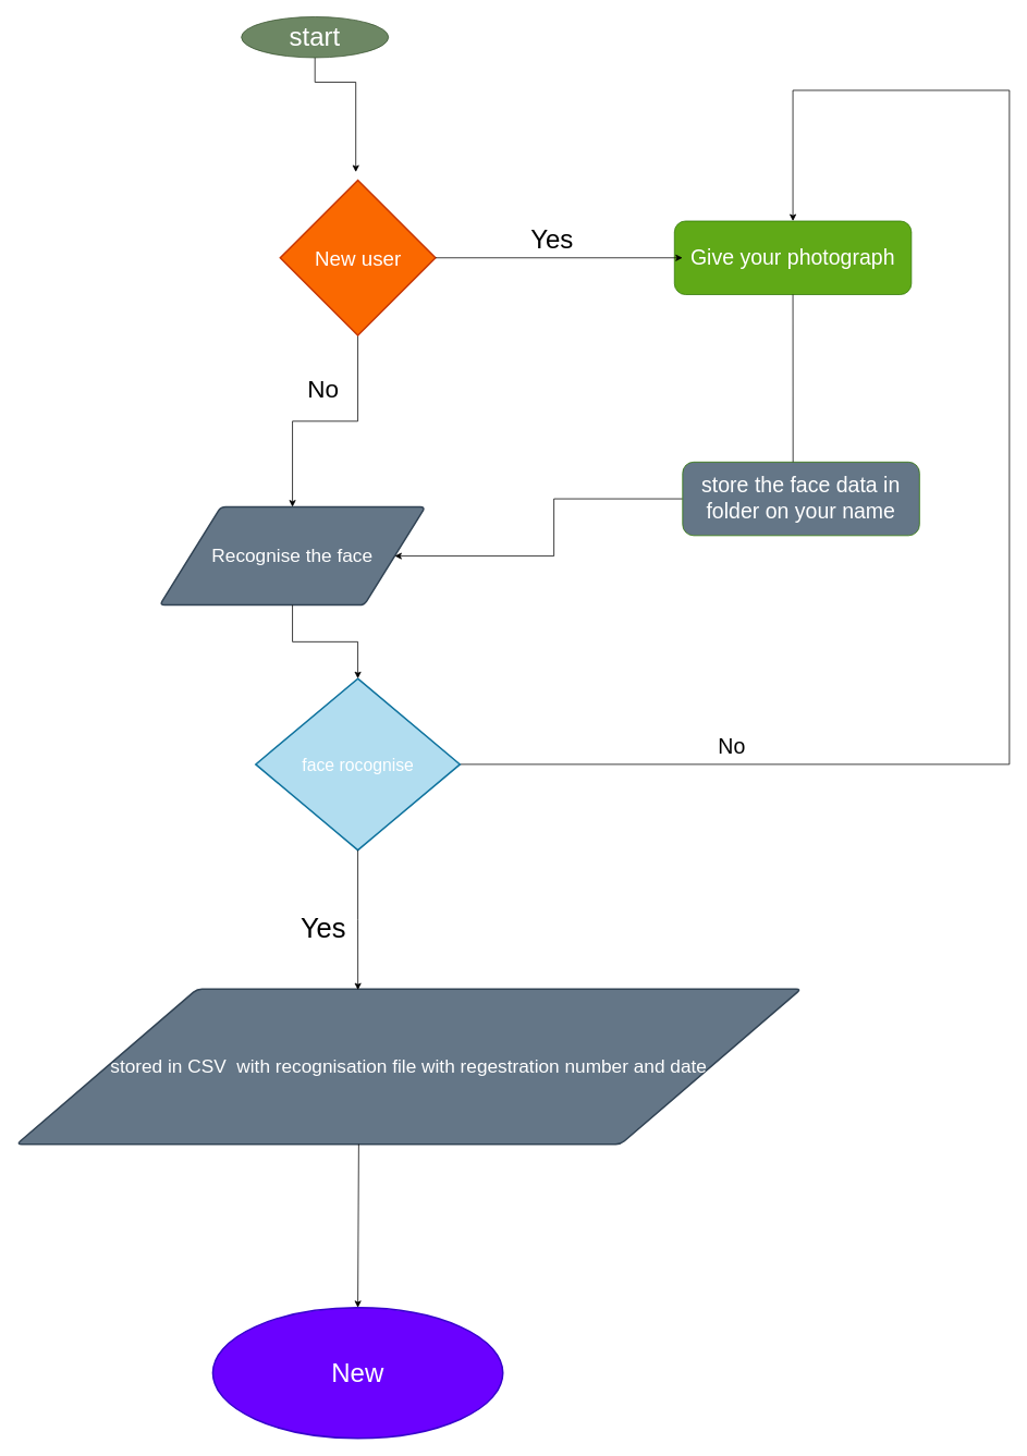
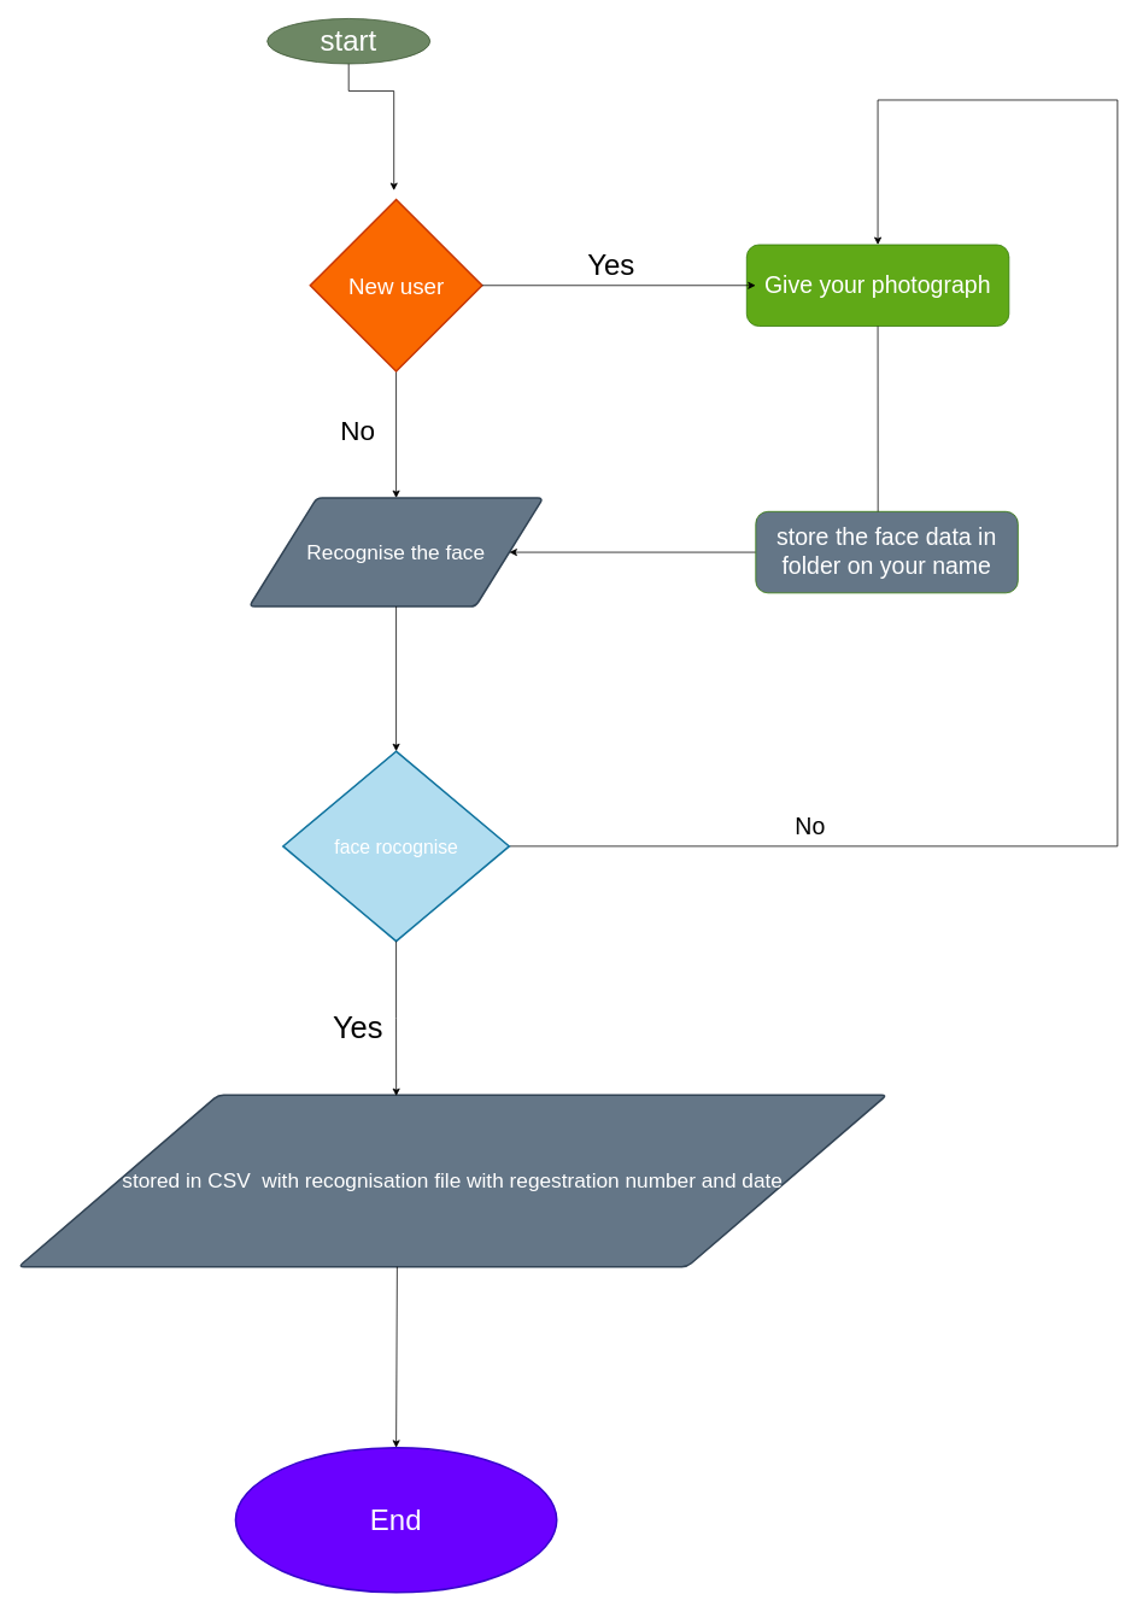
  <mxCell id="0" />
  <mxCell id="1" parent="0" />
  <mxCell id="2" style="edgeStyle=orthogonalEdgeStyle;rounded=0;orthogonalLoop=1;jettySize=auto;html=1;exitX=0.5;exitY=1;exitDx=0;exitDy=0;" edge="1" parent="1" source="3"><mxGeometry relative="1" as="geometry"><mxPoint x="435" y="210" as="targetPoint" /><Array as="points"><mxPoint x="435" y="100" /></Array></mxGeometry></mxCell>
  <mxCell id="3" value="start" style="ellipse;whiteSpace=wrap;html=1;fontSize=32;fillColor=#6d8764;fontColor=#ffffff;strokeColor=#3A5431;" vertex="1" parent="1"><mxGeometry x="295" y="20" width="180" height="50" as="geometry" /></mxCell>
  <mxCell id="4" style="edgeStyle=orthogonalEdgeStyle;rounded=0;orthogonalLoop=1;jettySize=auto;html=1;exitX=0.5;exitY=1;exitDx=0;exitDy=0;exitPerimeter=0;entryX=0.5;entryY=0;entryDx=0;entryDy=0;" edge="1" parent="1" source="5" target="6"><mxGeometry relative="1" as="geometry" /></mxCell>
  <mxCell id="5" value="New user" style="strokeWidth=2;html=1;shape=mxgraph.flowchart.decision;whiteSpace=wrap;fontSize=25;fillColor=#fa6800;fontColor=#FFFFFF;strokeColor=#C73500;" vertex="1" parent="1"><mxGeometry x="342.5" y="220" width="190" height="190" as="geometry" /></mxCell>
- <mxCell id="6" value="Recognise the face" style="shape=parallelogram;html=1;strokeWidth=2;perimeter=parallelogramPerimeter;whiteSpace=wrap;rounded=1;arcSize=12;size=0.23;fontSize=23;fillColor=#647687;fontColor=#ffffff;strokeColor=#314354;" vertex="1" parent="1"><mxGeometry x="195" y="620" width="325" height="120" as="geometry" /></mxCell>
+ <mxCell id="6" value="Recognise the face" style="shape=parallelogram;html=1;strokeWidth=2;perimeter=parallelogramPerimeter;whiteSpace=wrap;rounded=1;arcSize=12;size=0.23;fontSize=23;fillColor=#647687;fontColor=#ffffff;strokeColor=#314354;" vertex="1" parent="1"><mxGeometry x="275" y="550" width="325" height="120" as="geometry" /></mxCell>
  <mxCell id="7" style="edgeStyle=orthogonalEdgeStyle;rounded=0;orthogonalLoop=1;jettySize=auto;html=1;exitX=1;exitY=0.5;exitDx=0;exitDy=0;exitPerimeter=0;entryX=0.5;entryY=0;entryDx=0;entryDy=0;" edge="1" parent="1" source="8" target="11"><mxGeometry relative="1" as="geometry"><mxPoint x="885" y="110" as="targetPoint" /><Array as="points"><mxPoint x="1235" y="935" /><mxPoint x="1235" y="110" /><mxPoint x="970" y="110" /></Array></mxGeometry></mxCell>
  <mxCell id="8" value="face rocognise" style="strokeWidth=2;html=1;shape=mxgraph.flowchart.decision;whiteSpace=wrap;fillColor=#b1ddf0;strokeColor=#10739e;fontSize=21;fontColor=#FFFFFF;" vertex="1" parent="1"><mxGeometry x="312.5" y="830" width="250" height="210" as="geometry" /></mxCell>
  <mxCell id="9" value="stored in CSV&amp;nbsp; with recognisation file with regestration number and date" style="shape=parallelogram;html=1;strokeWidth=2;perimeter=parallelogramPerimeter;whiteSpace=wrap;rounded=1;arcSize=12;size=0.23;fontSize=23;fillColor=#647687;fontColor=#ffffff;strokeColor=#314354;" vertex="1" parent="1"><mxGeometry x="20" y="1210" width="960" height="190" as="geometry" /></mxCell>
- <mxCell id="10" value="New" style="strokeWidth=2;html=1;shape=mxgraph.flowchart.start_1;whiteSpace=wrap;fontSize=32;fillColor=#6a00ff;fontColor=#ffffff;strokeColor=#3700CC;" vertex="1" parent="1"><mxGeometry x="260" y="1600" width="355" height="160" as="geometry" /></mxCell>
+ <mxCell id="10" value="End" style="strokeWidth=2;html=1;shape=mxgraph.flowchart.start_1;whiteSpace=wrap;fontSize=32;fillColor=#6a00ff;fontColor=#ffffff;strokeColor=#3700CC;" vertex="1" parent="1"><mxGeometry x="260" y="1600" width="355" height="160" as="geometry" /></mxCell>
  <mxCell id="11" value="Give your photograph" style="rounded=1;whiteSpace=wrap;html=1;fillColor=#60a917;fontColor=#ffffff;strokeColor=#2D7600;fontSize=26;" vertex="1" parent="1"><mxGeometry x="825" y="270" width="290" height="90" as="geometry" /></mxCell>
  <mxCell id="12" style="edgeStyle=orthogonalEdgeStyle;rounded=0;orthogonalLoop=1;jettySize=auto;html=1;exitX=0;exitY=0.5;exitDx=0;exitDy=0;" edge="1" parent="1" source="13" target="6"><mxGeometry relative="1" as="geometry" /></mxCell>
  <mxCell id="13" value="store the face data in folder on your name" style="rounded=1;whiteSpace=wrap;html=1;fillColor=#647687;fontColor=#ffffff;strokeColor=#2D7600;fontSize=26;" vertex="1" parent="1"><mxGeometry x="835" y="565" width="290" height="90" as="geometry" /></mxCell>
  <mxCell id="14" style="edgeStyle=orthogonalEdgeStyle;rounded=0;orthogonalLoop=1;jettySize=auto;html=1;exitX=0.5;exitY=1;exitDx=0;exitDy=0;entryX=0.5;entryY=0;entryDx=0;entryDy=0;entryPerimeter=0;" edge="1" parent="1" source="6" target="8"><mxGeometry relative="1" as="geometry" /></mxCell>
  <mxCell id="15" style="edgeStyle=orthogonalEdgeStyle;rounded=0;orthogonalLoop=1;jettySize=auto;html=1;exitX=0.5;exitY=1;exitDx=0;exitDy=0;exitPerimeter=0;entryX=0.435;entryY=0.006;entryDx=0;entryDy=0;entryPerimeter=0;" edge="1" parent="1" source="8" target="9"><mxGeometry relative="1" as="geometry" /></mxCell>
  <mxCell id="16" value="" style="endArrow=classic;html=1;rounded=0;exitX=0.436;exitY=1;exitDx=0;exitDy=0;exitPerimeter=0;entryX=0.5;entryY=0;entryDx=0;entryDy=0;entryPerimeter=0;" edge="1" parent="1" source="9" target="10"><mxGeometry width="50" height="50" relative="1" as="geometry"><mxPoint x="405" y="1410" as="sourcePoint" /><mxPoint x="405" y="1590" as="targetPoint" /></mxGeometry></mxCell>
  <mxCell id="17" style="edgeStyle=orthogonalEdgeStyle;rounded=0;orthogonalLoop=1;jettySize=auto;html=1;exitX=1;exitY=0.5;exitDx=0;exitDy=0;exitPerimeter=0;entryX=0.034;entryY=0.5;entryDx=0;entryDy=0;entryPerimeter=0;" edge="1" parent="1" source="5" target="11"><mxGeometry relative="1" as="geometry" /></mxCell>
  <mxCell id="18" value="" style="endArrow=none;html=1;rounded=0;entryX=0.5;entryY=1;entryDx=0;entryDy=0;exitX=0.466;exitY=0;exitDx=0;exitDy=0;exitPerimeter=0;" edge="1" parent="1" source="13" target="11"><mxGeometry width="50" height="50" relative="1" as="geometry"><mxPoint x="855" y="470" as="sourcePoint" /><mxPoint x="905" y="420" as="targetPoint" /></mxGeometry></mxCell>
  <mxCell id="19" value="Yes" style="text;html=1;align=center;verticalAlign=middle;resizable=0;points=[];autosize=1;strokeColor=none;fillColor=none;fontSize=32;" vertex="1" parent="1"><mxGeometry x="635" y="268" width="80" height="50" as="geometry" /></mxCell>
  <mxCell id="20" value="No" style="text;html=1;align=center;verticalAlign=middle;resizable=0;points=[];autosize=1;strokeColor=none;fillColor=none;fontSize=26;" vertex="1" parent="1"><mxGeometry x="865" y="893" width="60" height="40" as="geometry" /></mxCell>
  <mxCell id="21" value="Yes" style="text;html=1;align=center;verticalAlign=middle;resizable=0;points=[];autosize=1;strokeColor=none;fillColor=none;fontSize=34;" vertex="1" parent="1"><mxGeometry x="355" y="1110" width="80" height="50" as="geometry" /></mxCell>
  <mxCell id="22" value="No" style="text;html=1;align=center;verticalAlign=middle;resizable=0;points=[];autosize=1;strokeColor=none;fillColor=none;fontSize=30;" vertex="1" parent="1"><mxGeometry x="365" y="450" width="60" height="50" as="geometry" /></mxCell>
